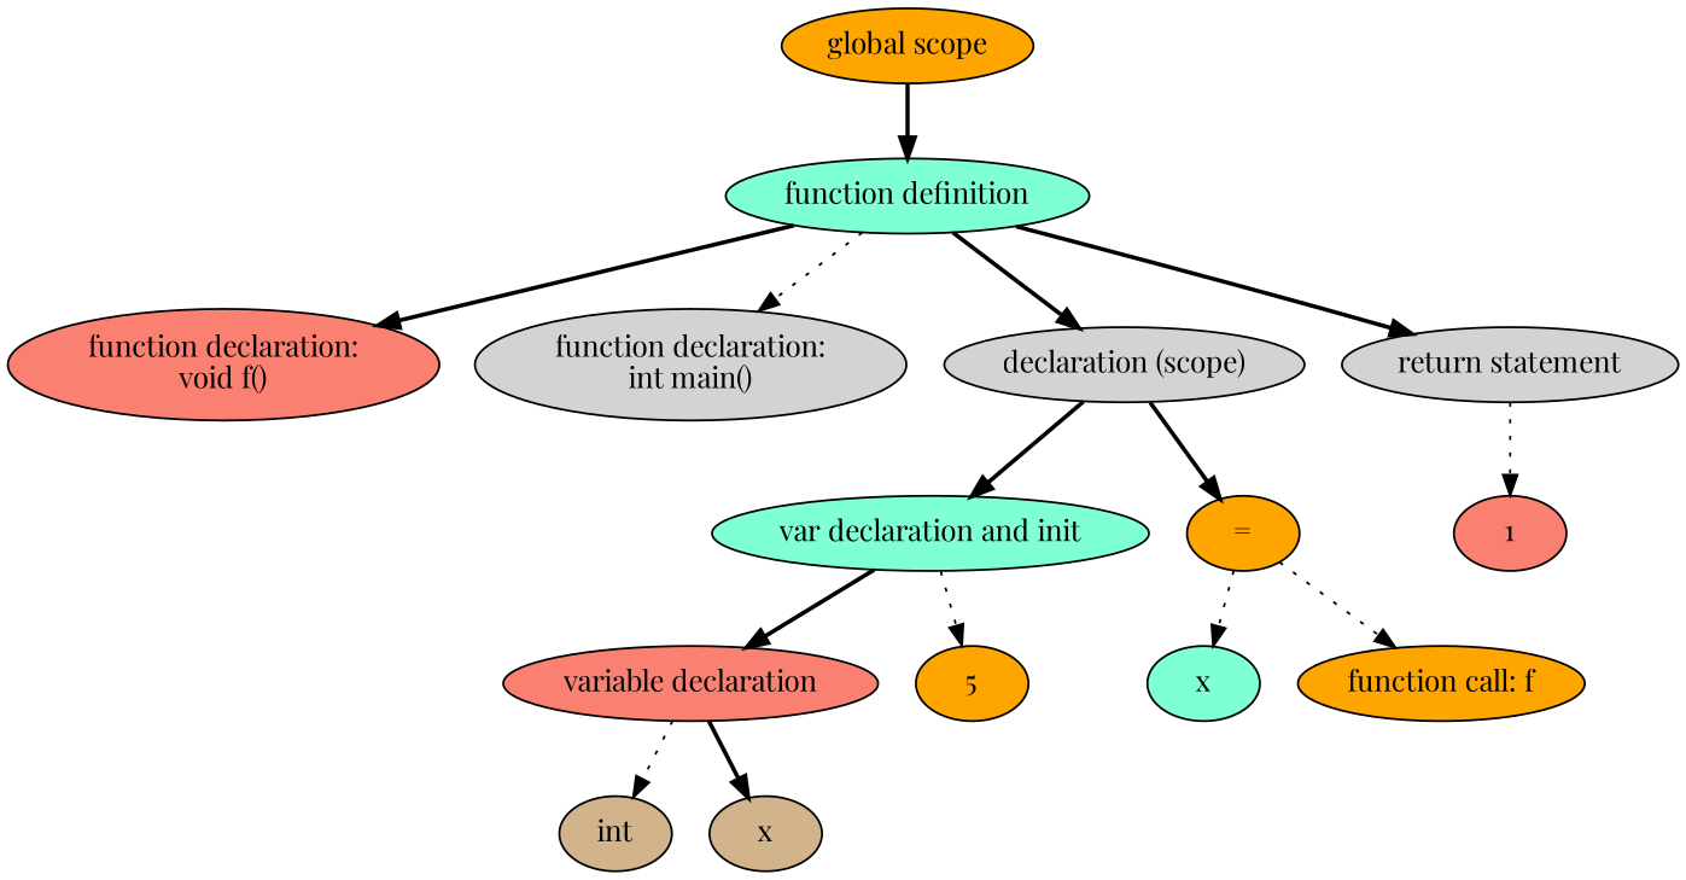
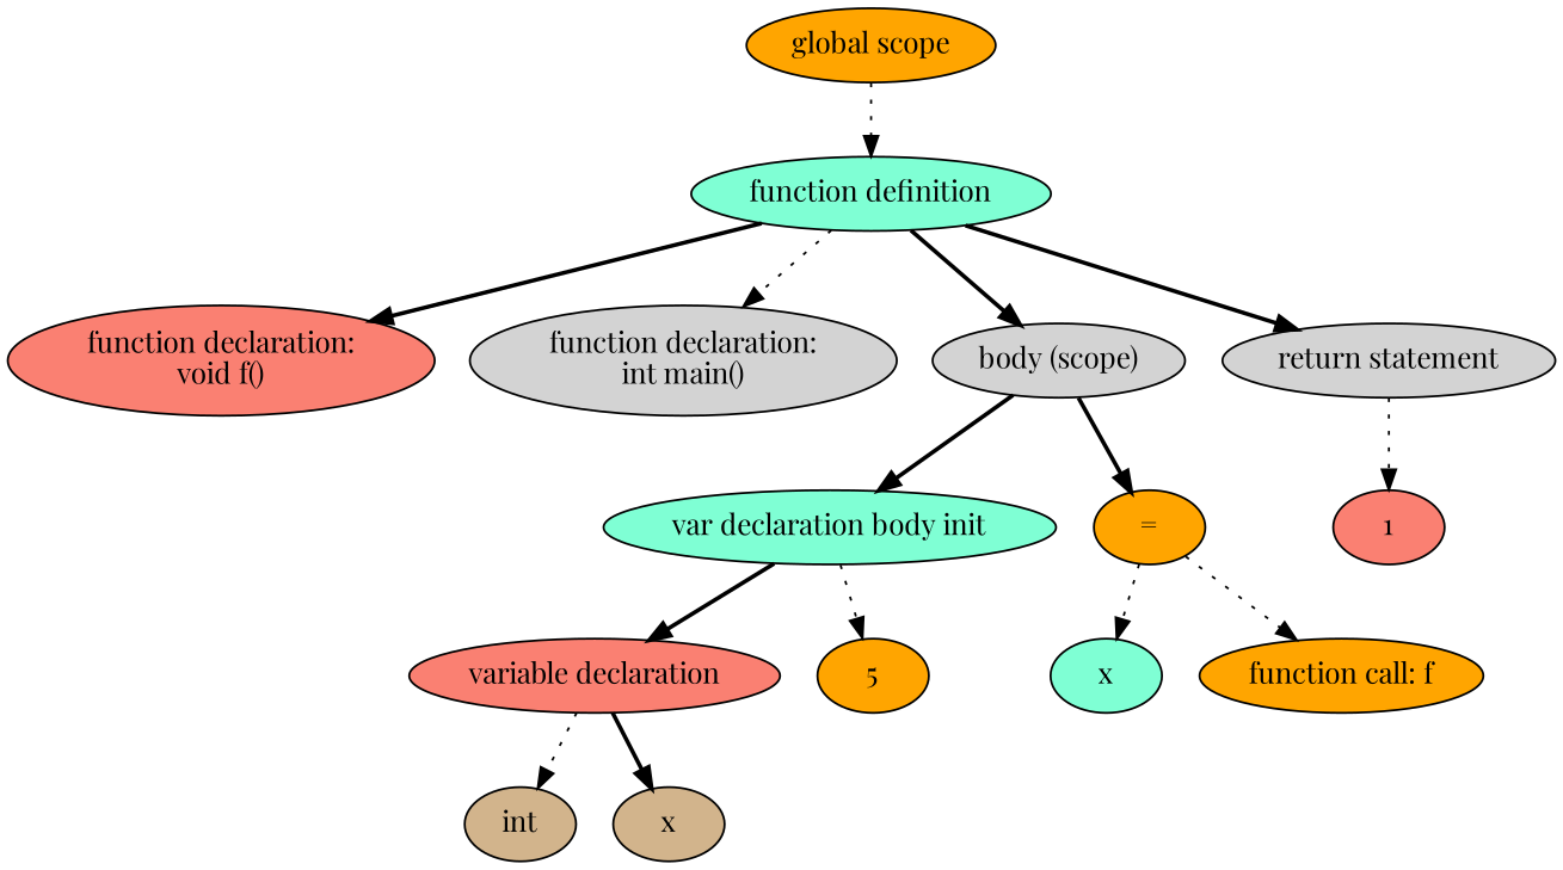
  digraph {
    fontname="Playfair Display"
    node [fillcolor=orange fontname="Playfair Display" style=filled]
    edge [fontname="Playfair Display" style=dotted]
    n1 [fillcolor=salmon label="function declaration:\nvoid f()"]
    n2 [label="global scope"]
    n3 [fillcolor=aquamarine label="function definition"]
    n4 [fillcolor=lightgrey label="function declaration:\nint main()"]
-   n5 [fillcolor=lightgrey label="declaration (scope)"]
+   n5 [fillcolor=lightgrey label="body (scope)"]
    n6 [fillcolor=lightgrey label="return statement"]
-   n7 [fillcolor=aquamarine label="var declaration and init"]
+   n7 [fillcolor=aquamarine label="var declaration body init"]
    n8 [label="="]
    n9 [fillcolor=tan label=int]
    n10 [fillcolor=salmon label="variable declaration"]
    n11 [fillcolor=tan label=x]
    n12 [label=5]
    n13 [fillcolor=aquamarine label=x]
    n14 [label="function call: f"]
    n15 [fillcolor=salmon label=1]
-   n2 -> n3 [style=bold]
+   n2 -> n3
    n3 -> n1 [style=bold]
    n3 -> n4
    n3 -> n5 [style=bold]
    n3 -> n6 [style=bold]
    n5 -> n7 [style=bold]
    n5 -> n8 [style=bold]
    n6 -> n15
    n7 -> n10 [style=bold]
    n7 -> n12
    n8 -> n13
    n8 -> n14
    n10 -> n9
    n10 -> n11 [style=bold]
  }
